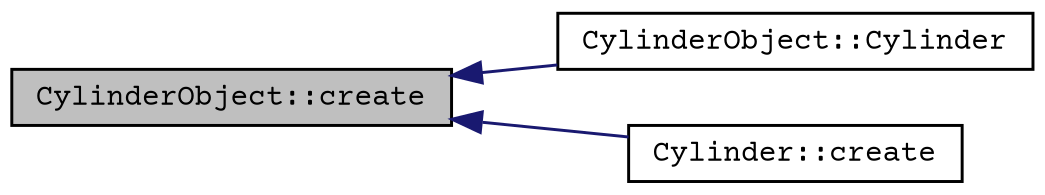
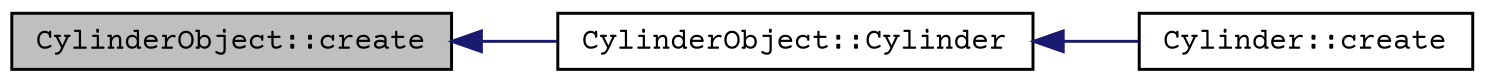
  digraph {
    fontname="Courier Prime"
    rankdir=LR
    node [color=black fillcolor=white fontname="Courier Prime" fontsize=10 shape=record style=filled]
    edge [color=midnightblue dir=back fontname="Courier Prime" fontsize=10 labelfontname=Helvetica labelfontsize=10 style=solid]
    n1 [fillcolor=grey75 fontcolor=black height=0.2 label="CylinderObject::create" width=0.4]
    n2 [height=0.2 label="CylinderObject::Cylinder" width=0.4]
    n3 [height=0.2 label="Cylinder::create" width=0.4]
    n1 -> n2
-   n1 -> n3
+   n2 -> n3
  }
